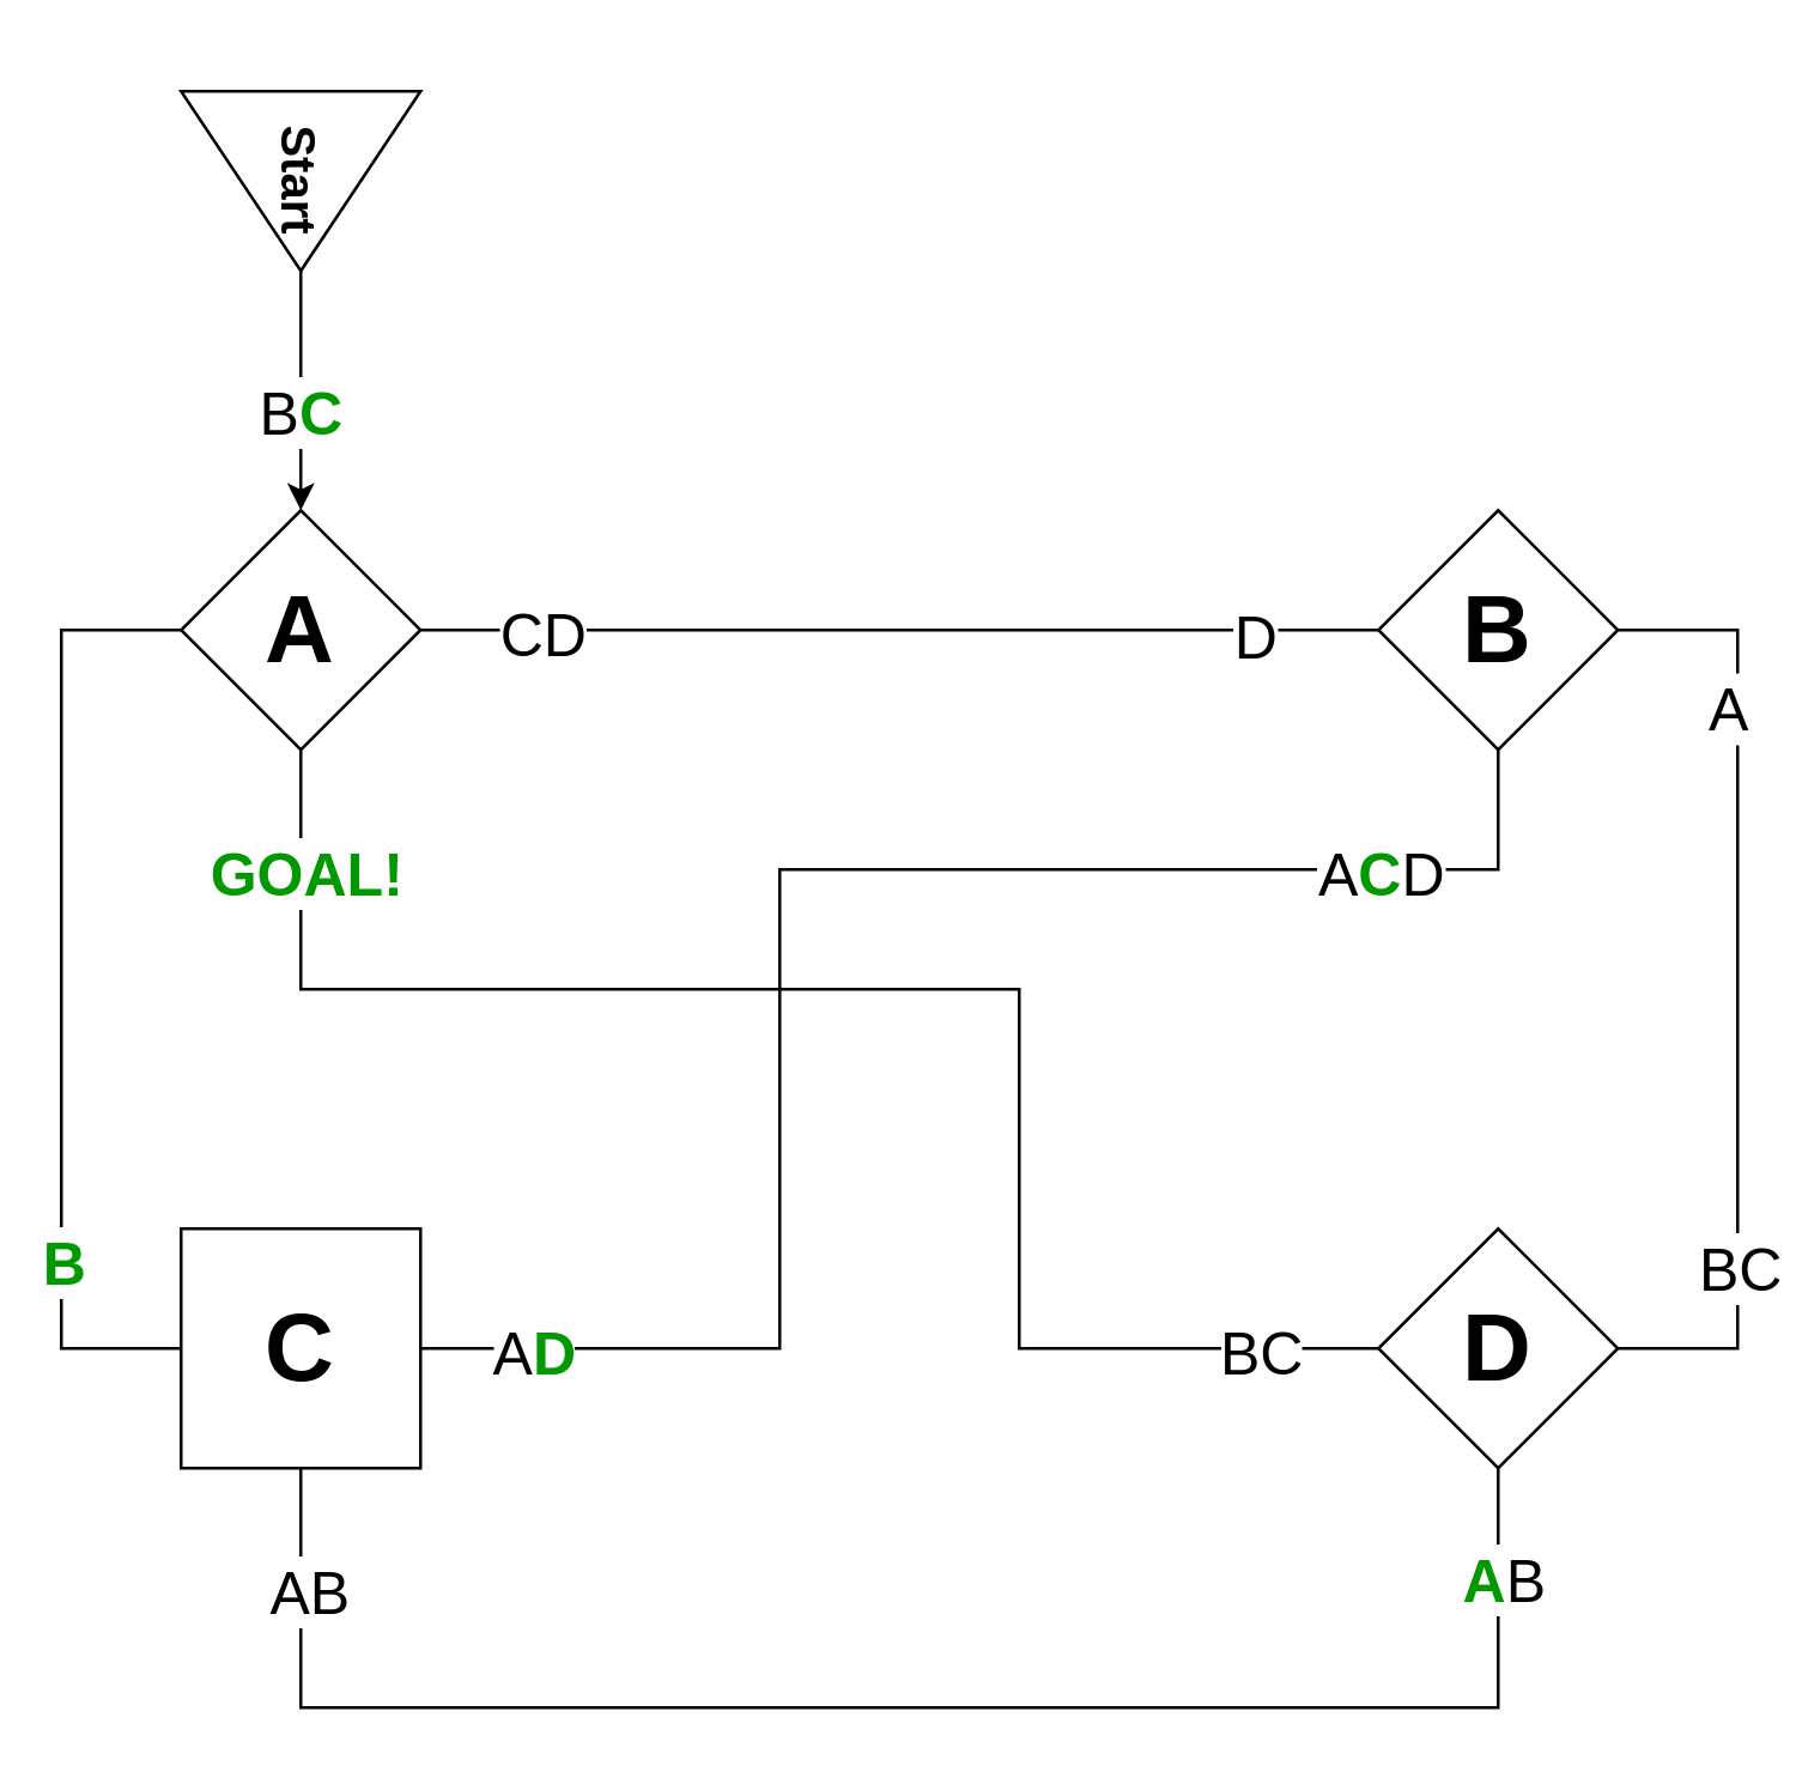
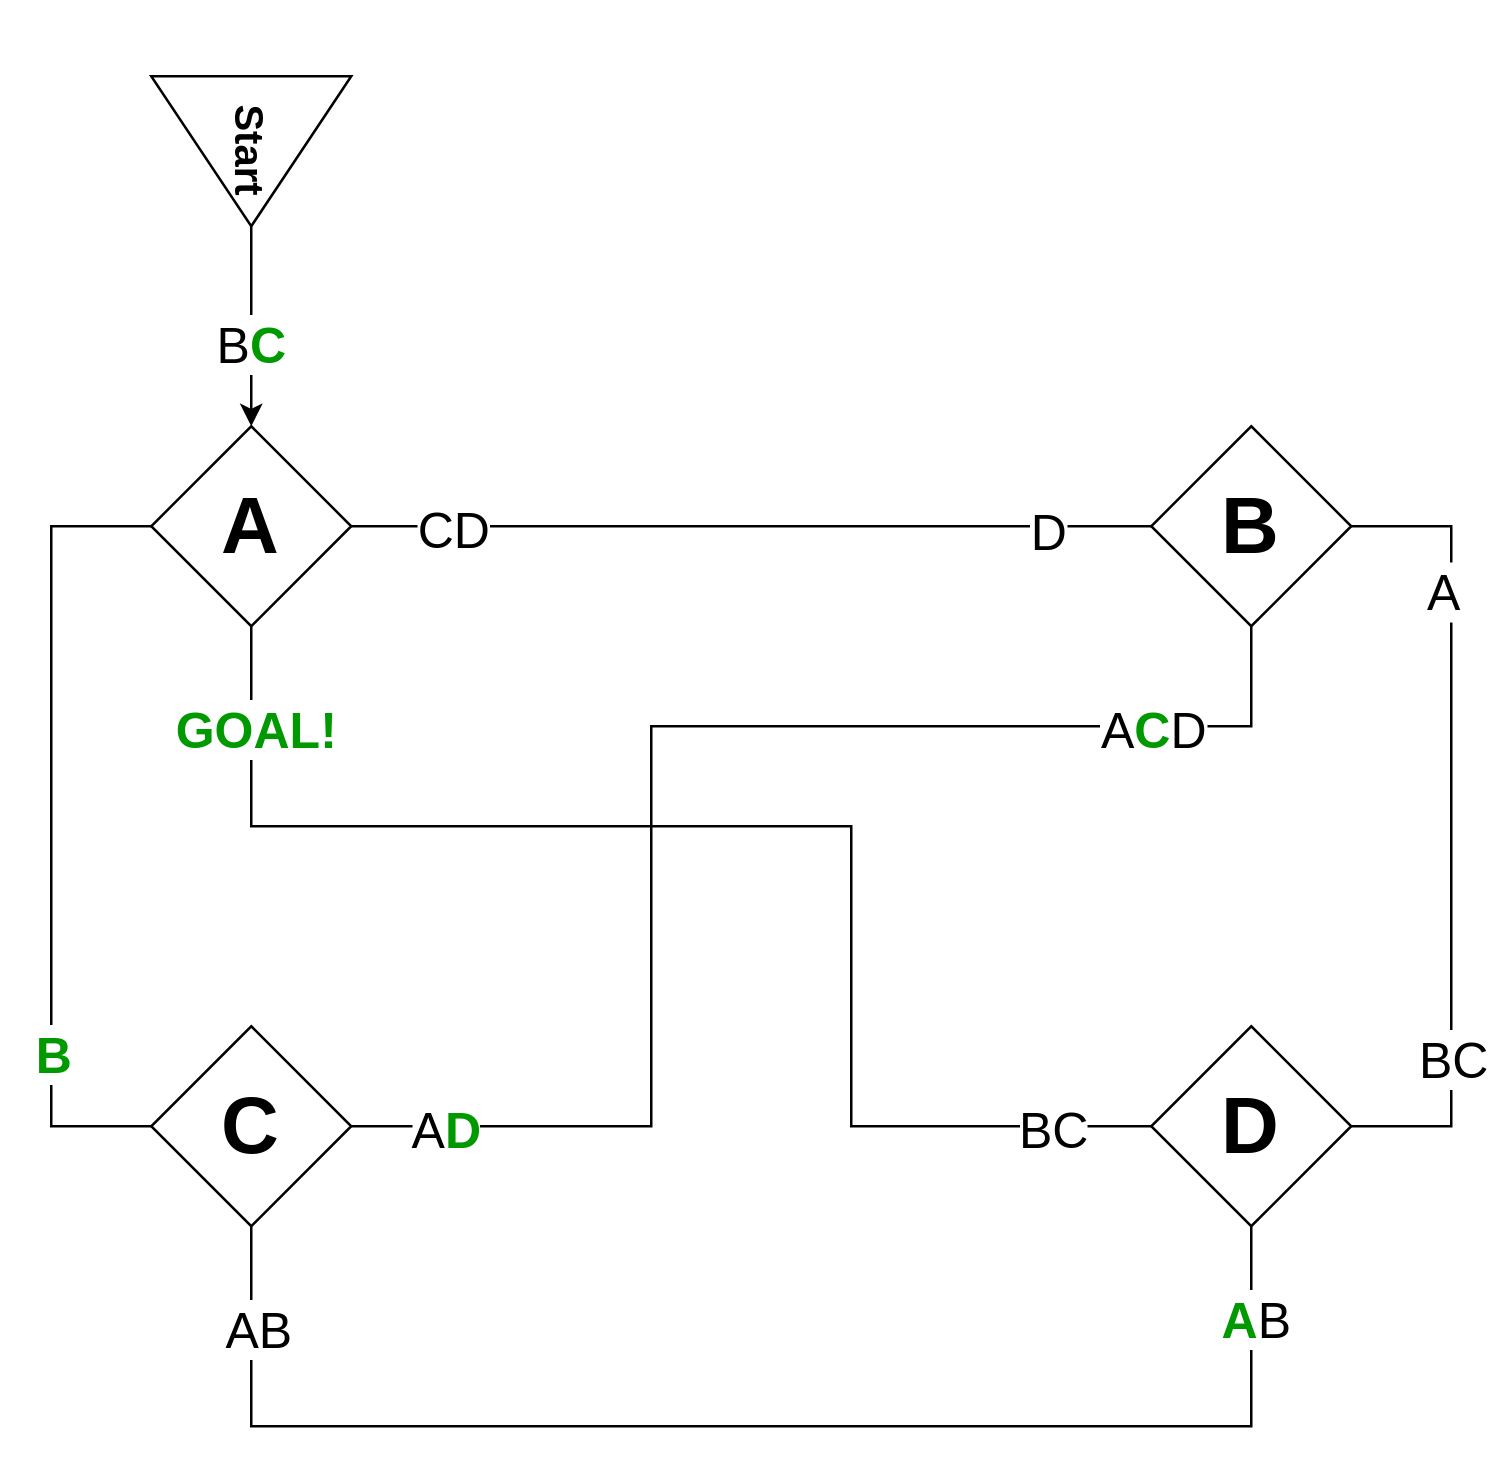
  <mxCell id="0" />
  <mxCell id="1" parent="0" />
  <mxCell id="2" style="edgeStyle=orthogonalEdgeStyle;rounded=0;orthogonalLoop=1;jettySize=auto;html=1;entryX=0;entryY=0.5;entryDx=0;entryDy=0;exitX=0;exitY=0.5;exitDx=0;exitDy=0;startArrow=none;startFill=0;fontSize=20;endArrow=none;endFill=0;" edge="1" parent="1" source="7" target="14"><mxGeometry relative="1" as="geometry"><Array as="points"><mxPoint x="20" y="210" /><mxPoint x="20" y="450" /></Array></mxGeometry></mxCell>
  <mxCell id="3" value="B" style="edgeLabel;html=1;align=center;verticalAlign=middle;resizable=0;points=[];fontSize=20;fontStyle=1;fontColor=#009900;" vertex="1" connectable="0" parent="2"><mxGeometry x="0.491" y="-2" relative="1" as="geometry"><mxPoint x="2" y="11" as="offset" /></mxGeometry></mxCell>
  <mxCell id="4" style="edgeStyle=orthogonalEdgeStyle;rounded=0;orthogonalLoop=1;jettySize=auto;html=1;entryX=0;entryY=0.5;entryDx=0;entryDy=0;startArrow=none;startFill=0;fontSize=20;endArrow=none;endFill=0;" edge="1" parent="1" source="7" target="18"><mxGeometry relative="1" as="geometry" /></mxCell>
  <mxCell id="5" value="D" style="edgeLabel;html=1;align=center;verticalAlign=middle;resizable=0;points=[];fontSize=20;" vertex="1" connectable="0" parent="4"><mxGeometry x="0.738" y="-1" relative="1" as="geometry"><mxPoint as="offset" /></mxGeometry></mxCell>
  <mxCell id="6" value="CD" style="edgeLabel;html=1;align=center;verticalAlign=middle;resizable=0;points=[];fontSize=20;" vertex="1" connectable="0" parent="4"><mxGeometry x="-0.838" y="-3" relative="1" as="geometry"><mxPoint x="14" y="-3" as="offset" /></mxGeometry></mxCell>
  <mxCell id="7" value="A" style="rhombus;whiteSpace=wrap;html=1;fontSize=32;fontStyle=1" vertex="1" parent="1"><mxGeometry x="60" y="170" width="80" height="80" as="geometry" /></mxCell>
  <mxCell id="8" style="edgeStyle=orthogonalEdgeStyle;rounded=0;orthogonalLoop=1;jettySize=auto;html=1;entryX=0.5;entryY=1;entryDx=0;entryDy=0;startArrow=none;startFill=0;fontSize=20;exitX=1;exitY=0.5;exitDx=0;exitDy=0;endArrow=none;endFill=0;" edge="1" parent="1" source="14" target="18"><mxGeometry relative="1" as="geometry"><mxPoint x="310" y="330" as="targetPoint" /><Array as="points"><mxPoint x="260" y="450" /><mxPoint x="260" y="290" /><mxPoint x="500" y="290" /></Array></mxGeometry></mxCell>
  <mxCell id="9" value="A&lt;font color=&quot;#009900&quot;&gt;&lt;b&gt;C&lt;/b&gt;&lt;/font&gt;D" style="edgeLabel;html=1;align=center;verticalAlign=middle;resizable=0;points=[];fontSize=20;" vertex="1" connectable="0" parent="8"><mxGeometry x="0.697" y="-3" relative="1" as="geometry"><mxPoint x="5" y="-3" as="offset" /></mxGeometry></mxCell>
  <mxCell id="10" value="A&lt;b&gt;&lt;font color=&quot;#009900&quot;&gt;D&lt;/font&gt;&lt;/b&gt;" style="edgeLabel;html=1;align=center;verticalAlign=middle;resizable=0;points=[];fontSize=20;" vertex="1" connectable="0" parent="8"><mxGeometry x="-0.926" y="-2" relative="1" as="geometry"><mxPoint x="16" y="-2" as="offset" /></mxGeometry></mxCell>
  <mxCell id="11" style="edgeStyle=orthogonalEdgeStyle;rounded=0;orthogonalLoop=1;jettySize=auto;html=1;entryX=0.5;entryY=1;entryDx=0;entryDy=0;startArrow=none;startFill=0;fontSize=20;endArrow=none;endFill=0;" edge="1" parent="1" source="14" target="22"><mxGeometry relative="1" as="geometry"><mxPoint x="100" y="640" as="targetPoint" /><Array as="points"><mxPoint x="100" y="570" /><mxPoint x="500" y="570" /></Array></mxGeometry></mxCell>
  <mxCell id="12" value="AB" style="edgeLabel;html=1;align=center;verticalAlign=middle;resizable=0;points=[];fontSize=20;" vertex="1" connectable="0" parent="11"><mxGeometry x="-0.927" y="2" relative="1" as="geometry"><mxPoint y="20" as="offset" /></mxGeometry></mxCell>
  <mxCell id="13" value="&lt;font color=&quot;#009900&quot;&gt;&lt;b&gt;A&lt;/b&gt;&lt;/font&gt;B" style="edgeLabel;html=1;align=center;verticalAlign=middle;resizable=0;points=[];fontSize=20;" vertex="1" connectable="0" parent="11"><mxGeometry x="0.87" y="-1" relative="1" as="geometry"><mxPoint as="offset" /></mxGeometry></mxCell>
- <mxCell id="14" value="C" style="whiteSpace=wrap;html=1;fontSize=32;fontStyle=1;rounded=0;" vertex="1" parent="1"><mxGeometry x="60" y="410" width="80" height="80" as="geometry" /></mxCell>
+ <mxCell id="14" value="C" style="rhombus;whiteSpace=wrap;html=1;fontSize=32;fontStyle=1" vertex="1" parent="1"><mxGeometry x="60" y="410" width="80" height="80" as="geometry" /></mxCell>
  <mxCell id="15" style="edgeStyle=orthogonalEdgeStyle;rounded=0;orthogonalLoop=1;jettySize=auto;html=1;entryX=1;entryY=0.5;entryDx=0;entryDy=0;exitX=1;exitY=0.5;exitDx=0;exitDy=0;startArrow=none;startFill=0;fontSize=20;endArrow=none;endFill=0;" edge="1" parent="1" source="18" target="22"><mxGeometry relative="1" as="geometry"><Array as="points"><mxPoint x="580" y="210" /><mxPoint x="580" y="450" /></Array></mxGeometry></mxCell>
  <mxCell id="16" value="BC" style="edgeLabel;html=1;align=center;verticalAlign=middle;resizable=0;points=[];fontSize=20;" vertex="1" connectable="0" parent="15"><mxGeometry x="0.591" y="4" relative="1" as="geometry"><mxPoint x="-4" y="-3" as="offset" /></mxGeometry></mxCell>
  <mxCell id="17" value="A" style="edgeLabel;html=1;align=center;verticalAlign=middle;resizable=0;points=[];fontSize=20;" vertex="1" connectable="0" parent="15"><mxGeometry x="-0.764" y="2" relative="1" as="geometry"><mxPoint x="-2" y="27" as="offset" /></mxGeometry></mxCell>
  <mxCell id="18" value="B" style="rhombus;whiteSpace=wrap;html=1;fontSize=32;fontStyle=1" vertex="1" parent="1"><mxGeometry x="460" y="170" width="80" height="80" as="geometry" /></mxCell>
  <mxCell id="19" style="edgeStyle=orthogonalEdgeStyle;rounded=0;orthogonalLoop=1;jettySize=auto;html=1;entryX=0.5;entryY=1;entryDx=0;entryDy=0;startArrow=none;startFill=0;fontSize=20;endArrow=none;endFill=0;" edge="1" parent="1" source="22" target="7"><mxGeometry relative="1" as="geometry"><Array as="points"><mxPoint x="340" y="450" /><mxPoint x="340" y="330" /><mxPoint x="100" y="330" /></Array></mxGeometry></mxCell>
  <mxCell id="20" value="&lt;b&gt;&lt;font color=&quot;#009900&quot;&gt;GOAL!&lt;/font&gt;&lt;/b&gt;" style="edgeLabel;html=1;align=center;verticalAlign=middle;resizable=0;points=[];fontSize=20;" vertex="1" connectable="0" parent="19"><mxGeometry x="0.912" y="-1" relative="1" as="geometry"><mxPoint y="15" as="offset" /></mxGeometry></mxCell>
  <mxCell id="21" value="BC" style="edgeLabel;html=1;align=center;verticalAlign=middle;resizable=0;points=[];fontSize=20;" vertex="1" connectable="0" parent="19"><mxGeometry x="-0.929" y="2" relative="1" as="geometry"><mxPoint x="-20" y="-2" as="offset" /></mxGeometry></mxCell>
  <mxCell id="22" value="D" style="rhombus;whiteSpace=wrap;html=1;fontSize=32;fontStyle=1" vertex="1" parent="1"><mxGeometry x="460" y="410" width="80" height="80" as="geometry" /></mxCell>
  <mxCell id="23" value="" style="edgeStyle=orthogonalEdgeStyle;rounded=0;orthogonalLoop=1;jettySize=auto;html=1;fontSize=20;" edge="1" parent="1" source="25" target="7"><mxGeometry relative="1" as="geometry" /></mxCell>
  <mxCell id="24" value="B&lt;b style=&quot;font-size: 20px;&quot;&gt;&lt;font color=&quot;#009900&quot;&gt;C&lt;/font&gt;&lt;/b&gt;" style="edgeLabel;html=1;align=center;verticalAlign=middle;resizable=0;points=[];fontSize=20;" vertex="1" connectable="0" parent="23"><mxGeometry x="0.15" y="-1" relative="1" as="geometry"><mxPoint as="offset" /></mxGeometry></mxCell>
  <mxCell id="25" value="Start" style="triangle;whiteSpace=wrap;html=1;rotation=90;fontSize=16;verticalAlign=middle;align=center;fontStyle=1" vertex="1" parent="1"><mxGeometry x="70" y="20" width="60" height="80" as="geometry" /></mxCell>
